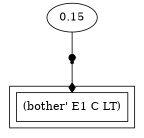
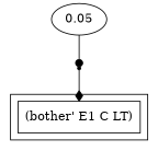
  digraph {
    rankdir=TB
    n1 [label="(bother' E1 C LT)" shape=box]
-   n2 [label=0.15]
+   n2 [label=0.05]
    r0 [shape=point]
    subgraph cluster_1 {
      n1
    }
    n2 -> r0 [arrowhead=dot]
    r0 -> n1 [arrowhead=diamond]
  }
